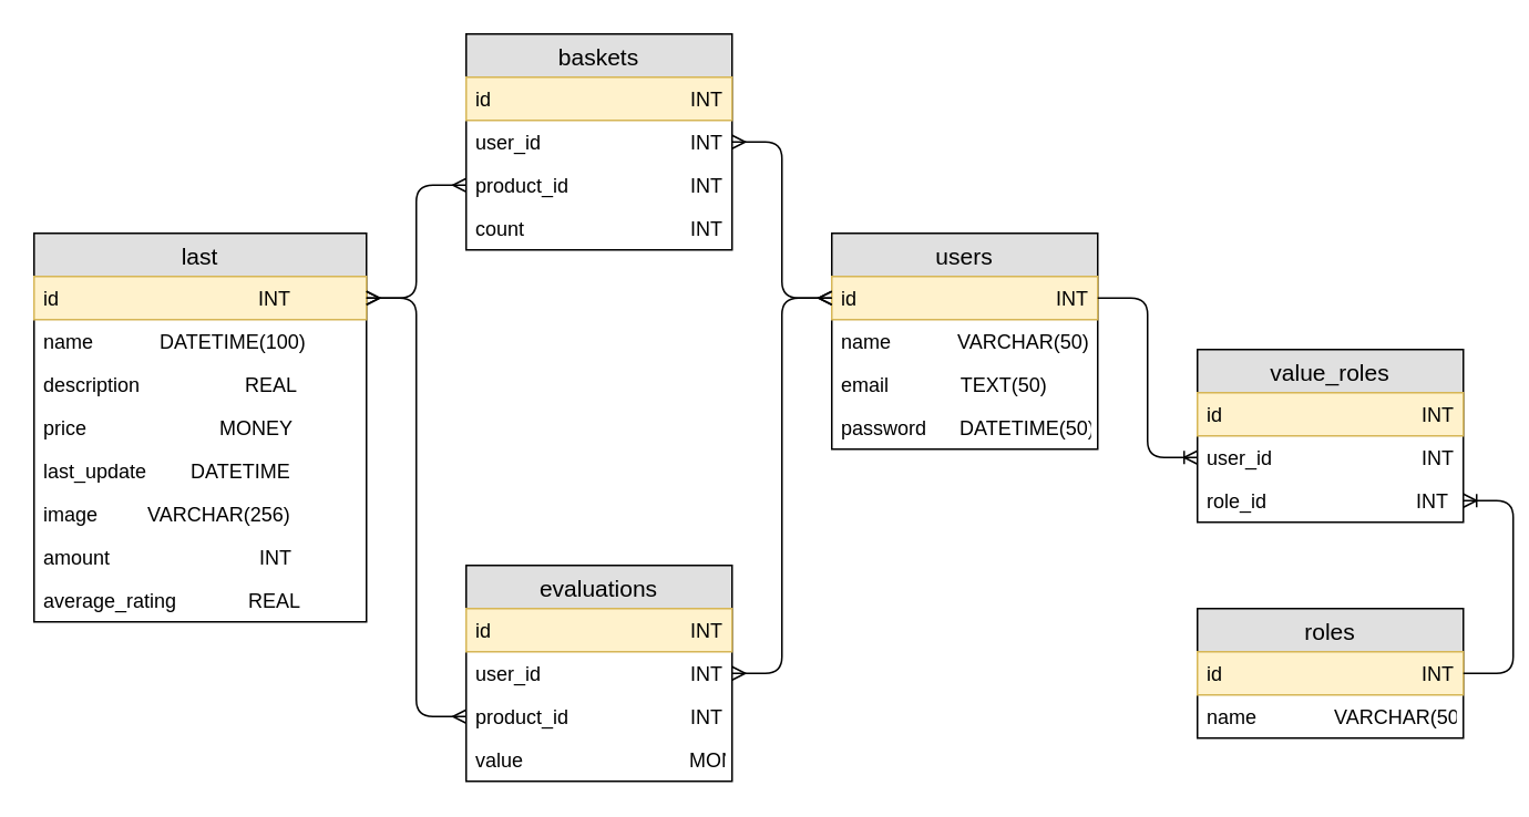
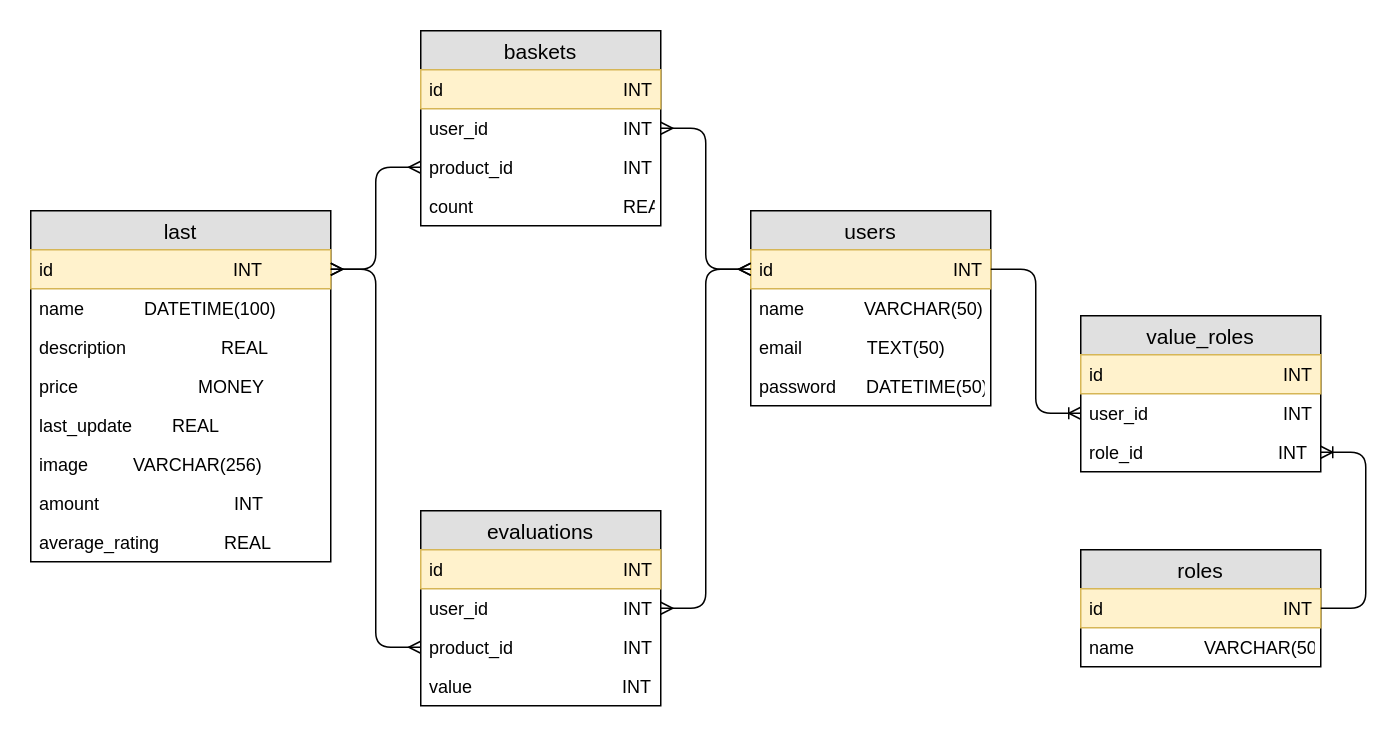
  <mxCell id="0" />
  <mxCell id="1" parent="0" />
  <mxCell id="2" value="last" style="swimlane;fontStyle=0;childLayout=stackLayout;horizontal=1;startSize=26;fillColor=#e0e0e0;horizontalStack=0;resizeParent=1;resizeParentMax=0;resizeLast=0;collapsible=1;marginBottom=0;swimlaneFillColor=#ffffff;align=center;fontSize=14;" parent="1" vertex="1"><mxGeometry x="20" y="140" width="200" height="234" as="geometry" /></mxCell>
  <mxCell id="3" value="id                                    INT" style="text;strokeColor=#d6b656;fillColor=#fff2cc;spacingLeft=4;spacingRight=4;overflow=hidden;rotatable=0;points=[[0,0.5],[1,0.5]];portConstraint=eastwest;fontSize=12;" parent="2" vertex="1"><mxGeometry y="26" width="200" height="26" as="geometry" /></mxCell>
  <mxCell id="4" value="name            DATETIME(100)" style="text;spacingLeft=4;spacingRight=4;overflow=hidden;rotatable=0;points=[[0,0.5],[1,0.5]];portConstraint=eastwest;fontSize=12;" parent="2" vertex="1"><mxGeometry y="52" width="200" height="26" as="geometry" /></mxCell>
  <mxCell id="5" value="description                   REAL" style="text;strokeColor=none;fillColor=none;spacingLeft=4;spacingRight=4;overflow=hidden;rotatable=0;points=[[0,0.5],[1,0.5]];portConstraint=eastwest;fontSize=12;" parent="2" vertex="1"><mxGeometry y="78" width="200" height="26" as="geometry" /></mxCell>
  <mxCell id="6" value="price                        MONEY" style="text;strokeColor=none;fillColor=none;spacingLeft=4;spacingRight=4;overflow=hidden;rotatable=0;points=[[0,0.5],[1,0.5]];portConstraint=eastwest;fontSize=12;" parent="2" vertex="1"><mxGeometry y="104" width="200" height="26" as="geometry" /></mxCell>
- <mxCell id="7" value="last_update        DATETIME" style="text;strokeColor=none;fillColor=none;spacingLeft=4;spacingRight=4;overflow=hidden;rotatable=0;points=[[0,0.5],[1,0.5]];portConstraint=eastwest;fontSize=12;" parent="2" vertex="1"><mxGeometry y="130" width="200" height="26" as="geometry" /></mxCell>
+ <mxCell id="7" value="last_update        REAL" style="text;strokeColor=none;fillColor=none;spacingLeft=4;spacingRight=4;overflow=hidden;rotatable=0;points=[[0,0.5],[1,0.5]];portConstraint=eastwest;fontSize=12;" parent="2" vertex="1"><mxGeometry y="130" width="200" height="26" as="geometry" /></mxCell>
  <mxCell id="8" value="image         VARCHAR(256)" style="text;strokeColor=none;fillColor=none;spacingLeft=4;spacingRight=4;overflow=hidden;rotatable=0;points=[[0,0.5],[1,0.5]];portConstraint=eastwest;fontSize=12;" parent="2" vertex="1"><mxGeometry y="156" width="200" height="26" as="geometry" /></mxCell>
  <mxCell id="9" value="amount                           INT" style="text;strokeColor=none;fillColor=none;spacingLeft=4;spacingRight=4;overflow=hidden;rotatable=0;points=[[0,0.5],[1,0.5]];portConstraint=eastwest;fontSize=12;" parent="2" vertex="1"><mxGeometry y="182" width="200" height="26" as="geometry" /></mxCell>
  <mxCell id="10" value="average_rating             REAL     " style="text;strokeColor=none;fillColor=none;spacingLeft=4;spacingRight=4;overflow=hidden;rotatable=0;points=[[0,0.5],[1,0.5]];portConstraint=eastwest;fontSize=12;" vertex="1" parent="2"><mxGeometry y="208" width="200" height="26" as="geometry" /></mxCell>
  <mxCell id="11" value="users" style="swimlane;fontStyle=0;childLayout=stackLayout;horizontal=1;startSize=26;fillColor=#e0e0e0;horizontalStack=0;resizeParent=1;resizeParentMax=0;resizeLast=0;collapsible=1;marginBottom=0;swimlaneFillColor=#ffffff;align=center;fontSize=14;" parent="1" vertex="1"><mxGeometry x="500" y="140" width="160" height="130" as="geometry" /></mxCell>
  <mxCell id="12" value="id                                    INT" style="text;strokeColor=#d6b656;fillColor=#fff2cc;spacingLeft=4;spacingRight=4;overflow=hidden;rotatable=0;points=[[0,0.5],[1,0.5]];portConstraint=eastwest;fontSize=12;" parent="11" vertex="1"><mxGeometry y="26" width="160" height="26" as="geometry" /></mxCell>
  <mxCell id="13" value="name            VARCHAR(50)" style="text;spacingLeft=4;spacingRight=4;overflow=hidden;rotatable=0;points=[[0,0.5],[1,0.5]];portConstraint=eastwest;fontSize=12;" parent="11" vertex="1"><mxGeometry y="52" width="160" height="26" as="geometry" /></mxCell>
  <mxCell id="14" value="email             TEXT(50)" style="text;strokeColor=none;fillColor=none;spacingLeft=4;spacingRight=4;overflow=hidden;rotatable=0;points=[[0,0.5],[1,0.5]];portConstraint=eastwest;fontSize=12;" parent="11" vertex="1"><mxGeometry y="78" width="160" height="26" as="geometry" /></mxCell>
  <mxCell id="15" value="password      DATETIME(50)" style="text;strokeColor=none;fillColor=none;spacingLeft=4;spacingRight=4;overflow=hidden;rotatable=0;points=[[0,0.5],[1,0.5]];portConstraint=eastwest;fontSize=12;" parent="11" vertex="1"><mxGeometry y="104" width="160" height="26" as="geometry" /></mxCell>
  <mxCell id="16" value="baskets" style="swimlane;fontStyle=0;childLayout=stackLayout;horizontal=1;startSize=26;fillColor=#e0e0e0;horizontalStack=0;resizeParent=1;resizeParentMax=0;resizeLast=0;collapsible=1;marginBottom=0;swimlaneFillColor=#ffffff;align=center;fontSize=14;" parent="1" vertex="1"><mxGeometry x="280" y="20" width="160" height="130" as="geometry" /></mxCell>
  <mxCell id="17" value="id                                    INT" style="text;strokeColor=#d6b656;fillColor=#fff2cc;spacingLeft=4;spacingRight=4;overflow=hidden;rotatable=0;points=[[0,0.5],[1,0.5]];portConstraint=eastwest;fontSize=12;" parent="16" vertex="1"><mxGeometry y="26" width="160" height="26" as="geometry" /></mxCell>
  <mxCell id="18" value="user_id                           INT" style="text;spacingLeft=4;spacingRight=4;overflow=hidden;rotatable=0;points=[[0,0.5],[1,0.5]];portConstraint=eastwest;fontSize=12;" parent="16" vertex="1"><mxGeometry y="52" width="160" height="26" as="geometry" /></mxCell>
  <mxCell id="19" value="product_id                      INT" style="text;strokeColor=none;fillColor=none;spacingLeft=4;spacingRight=4;overflow=hidden;rotatable=0;points=[[0,0.5],[1,0.5]];portConstraint=eastwest;fontSize=12;" parent="16" vertex="1"><mxGeometry y="78" width="160" height="26" as="geometry" /></mxCell>
- <mxCell id="20" value="count                              INT" style="text;strokeColor=none;fillColor=none;spacingLeft=4;spacingRight=4;overflow=hidden;rotatable=0;points=[[0,0.5],[1,0.5]];portConstraint=eastwest;fontSize=12;" parent="16" vertex="1"><mxGeometry y="104" width="160" height="26" as="geometry" /></mxCell>
+ <mxCell id="20" value="count                              REAL" style="text;strokeColor=none;fillColor=none;spacingLeft=4;spacingRight=4;overflow=hidden;rotatable=0;points=[[0,0.5],[1,0.5]];portConstraint=eastwest;fontSize=12;" parent="16" vertex="1"><mxGeometry y="104" width="160" height="26" as="geometry" /></mxCell>
  <mxCell id="21" value="value_roles" style="swimlane;fontStyle=0;childLayout=stackLayout;horizontal=1;startSize=26;fillColor=#e0e0e0;horizontalStack=0;resizeParent=1;resizeParentMax=0;resizeLast=0;collapsible=1;marginBottom=0;swimlaneFillColor=#ffffff;align=center;fontSize=14;" parent="1" vertex="1"><mxGeometry x="720" y="210" width="160" height="104" as="geometry" /></mxCell>
  <mxCell id="22" value="id                                    INT" style="text;strokeColor=#d6b656;fillColor=#fff2cc;spacingLeft=4;spacingRight=4;overflow=hidden;rotatable=0;points=[[0,0.5],[1,0.5]];portConstraint=eastwest;fontSize=12;" parent="21" vertex="1"><mxGeometry y="26" width="160" height="26" as="geometry" /></mxCell>
  <mxCell id="23" value="user_id                           INT" style="text;spacingLeft=4;spacingRight=4;overflow=hidden;rotatable=0;points=[[0,0.5],[1,0.5]];portConstraint=eastwest;fontSize=12;" parent="21" vertex="1"><mxGeometry y="52" width="160" height="26" as="geometry" /></mxCell>
  <mxCell id="24" value="role_id                           INT" style="text;strokeColor=none;fillColor=none;spacingLeft=4;spacingRight=4;overflow=hidden;rotatable=0;points=[[0,0.5],[1,0.5]];portConstraint=eastwest;fontSize=12;" parent="21" vertex="1"><mxGeometry y="78" width="160" height="26" as="geometry" /></mxCell>
  <mxCell id="25" value="evaluations" style="swimlane;fontStyle=0;childLayout=stackLayout;horizontal=1;startSize=26;fillColor=#e0e0e0;horizontalStack=0;resizeParent=1;resizeParentMax=0;resizeLast=0;collapsible=1;marginBottom=0;swimlaneFillColor=#ffffff;align=center;fontSize=14;" vertex="1" parent="1"><mxGeometry x="280" y="340" width="160" height="130" as="geometry" /></mxCell>
  <mxCell id="26" value="id                                    INT" style="text;strokeColor=#d6b656;fillColor=#fff2cc;spacingLeft=4;spacingRight=4;overflow=hidden;rotatable=0;points=[[0,0.5],[1,0.5]];portConstraint=eastwest;fontSize=12;" vertex="1" parent="25"><mxGeometry y="26" width="160" height="26" as="geometry" /></mxCell>
  <mxCell id="27" value="user_id                           INT" style="text;spacingLeft=4;spacingRight=4;overflow=hidden;rotatable=0;points=[[0,0.5],[1,0.5]];portConstraint=eastwest;fontSize=12;" vertex="1" parent="25"><mxGeometry y="52" width="160" height="26" as="geometry" /></mxCell>
  <mxCell id="28" value="product_id                      INT" style="text;spacingLeft=4;spacingRight=4;overflow=hidden;rotatable=0;points=[[0,0.5],[1,0.5]];portConstraint=eastwest;fontSize=12;" vertex="1" parent="25"><mxGeometry y="78" width="160" height="26" as="geometry" /></mxCell>
- <mxCell id="29" value="value                              MONEY" style="text;spacingLeft=4;spacingRight=4;overflow=hidden;rotatable=0;points=[[0,0.5],[1,0.5]];portConstraint=eastwest;fontSize=12;" vertex="1" parent="25"><mxGeometry y="104" width="160" height="26" as="geometry" /></mxCell>
+ <mxCell id="29" value="value                              INT" style="text;spacingLeft=4;spacingRight=4;overflow=hidden;rotatable=0;points=[[0,0.5],[1,0.5]];portConstraint=eastwest;fontSize=12;" vertex="1" parent="25"><mxGeometry y="104" width="160" height="26" as="geometry" /></mxCell>
  <mxCell id="30" value="" style="edgeStyle=entityRelationEdgeStyle;fontSize=12;html=1;endArrow=ERmany;startArrow=ERmany;exitX=1;exitY=0.5;exitDx=0;exitDy=0;entryX=0;entryY=0.5;entryDx=0;entryDy=0;" edge="1" parent="1" source="27" target="12"><mxGeometry width="100" height="100" relative="1" as="geometry"><mxPoint x="500" y="340" as="sourcePoint" /><mxPoint x="420" y="200" as="targetPoint" /></mxGeometry></mxCell>
  <mxCell id="31" value="" style="edgeStyle=entityRelationEdgeStyle;fontSize=12;html=1;endArrow=ERmany;startArrow=ERmany;exitX=0;exitY=0.5;exitDx=0;exitDy=0;entryX=1;entryY=0.5;entryDx=0;entryDy=0;" edge="1" parent="1" source="28" target="3"><mxGeometry width="100" height="100" relative="1" as="geometry"><mxPoint x="220" y="414" as="sourcePoint" /><mxPoint x="280" y="180" as="targetPoint" /></mxGeometry></mxCell>
  <mxCell id="32" value="" style="edgeStyle=entityRelationEdgeStyle;fontSize=12;html=1;endArrow=ERmany;startArrow=ERmany;exitX=0;exitY=0.5;exitDx=0;exitDy=0;entryX=1;entryY=0.5;entryDx=0;entryDy=0;" edge="1" parent="1" source="12" target="18"><mxGeometry width="100" height="100" relative="1" as="geometry"><mxPoint x="420" y="286" as="sourcePoint" /><mxPoint x="480" y="60" as="targetPoint" /></mxGeometry></mxCell>
  <mxCell id="33" value="" style="edgeStyle=entityRelationEdgeStyle;fontSize=12;html=1;endArrow=ERmany;startArrow=ERmany;exitX=0;exitY=0.5;exitDx=0;exitDy=0;entryX=1;entryY=0.5;entryDx=0;entryDy=0;" edge="1" parent="1" source="19" target="3"><mxGeometry width="100" height="100" relative="1" as="geometry"><mxPoint x="350" y="265" as="sourcePoint" /><mxPoint x="290" y="171" as="targetPoint" /></mxGeometry></mxCell>
  <mxCell id="34" value="roles" style="swimlane;fontStyle=0;childLayout=stackLayout;horizontal=1;startSize=26;fillColor=#e0e0e0;horizontalStack=0;resizeParent=1;resizeParentMax=0;resizeLast=0;collapsible=1;marginBottom=0;swimlaneFillColor=#ffffff;align=center;fontSize=14;" vertex="1" parent="1"><mxGeometry x="720" y="366" width="160" height="78" as="geometry" /></mxCell>
  <mxCell id="35" value="id                                    INT" style="text;strokeColor=#d6b656;fillColor=#fff2cc;spacingLeft=4;spacingRight=4;overflow=hidden;rotatable=0;points=[[0,0.5],[1,0.5]];portConstraint=eastwest;fontSize=12;" vertex="1" parent="34"><mxGeometry y="26" width="160" height="26" as="geometry" /></mxCell>
  <mxCell id="36" value="name              VARCHAR(50)" style="text;strokeColor=none;fillColor=none;spacingLeft=4;spacingRight=4;overflow=hidden;rotatable=0;points=[[0,0.5],[1,0.5]];portConstraint=eastwest;fontSize=12;" vertex="1" parent="34"><mxGeometry y="52" width="160" height="26" as="geometry" /></mxCell>
  <mxCell id="37" value="" style="edgeStyle=entityRelationEdgeStyle;fontSize=12;html=1;endArrow=ERoneToMany;exitX=1;exitY=0.5;exitDx=0;exitDy=0;entryX=1;entryY=0.5;entryDx=0;entryDy=0;" edge="1" parent="1" source="35" target="24"><mxGeometry width="100" height="100" relative="1" as="geometry"><mxPoint x="910" y="357" as="sourcePoint" /><mxPoint x="1010" y="257" as="targetPoint" /></mxGeometry></mxCell>
  <mxCell id="38" value="" style="edgeStyle=entityRelationEdgeStyle;fontSize=12;html=1;endArrow=ERoneToMany;exitX=1;exitY=0.5;exitDx=0;exitDy=0;entryX=0;entryY=0.5;entryDx=0;entryDy=0;" edge="1" parent="1" source="12" target="23"><mxGeometry width="100" height="100" relative="1" as="geometry"><mxPoint x="590" y="404" as="sourcePoint" /><mxPoint x="590" y="300" as="targetPoint" /></mxGeometry></mxCell>
